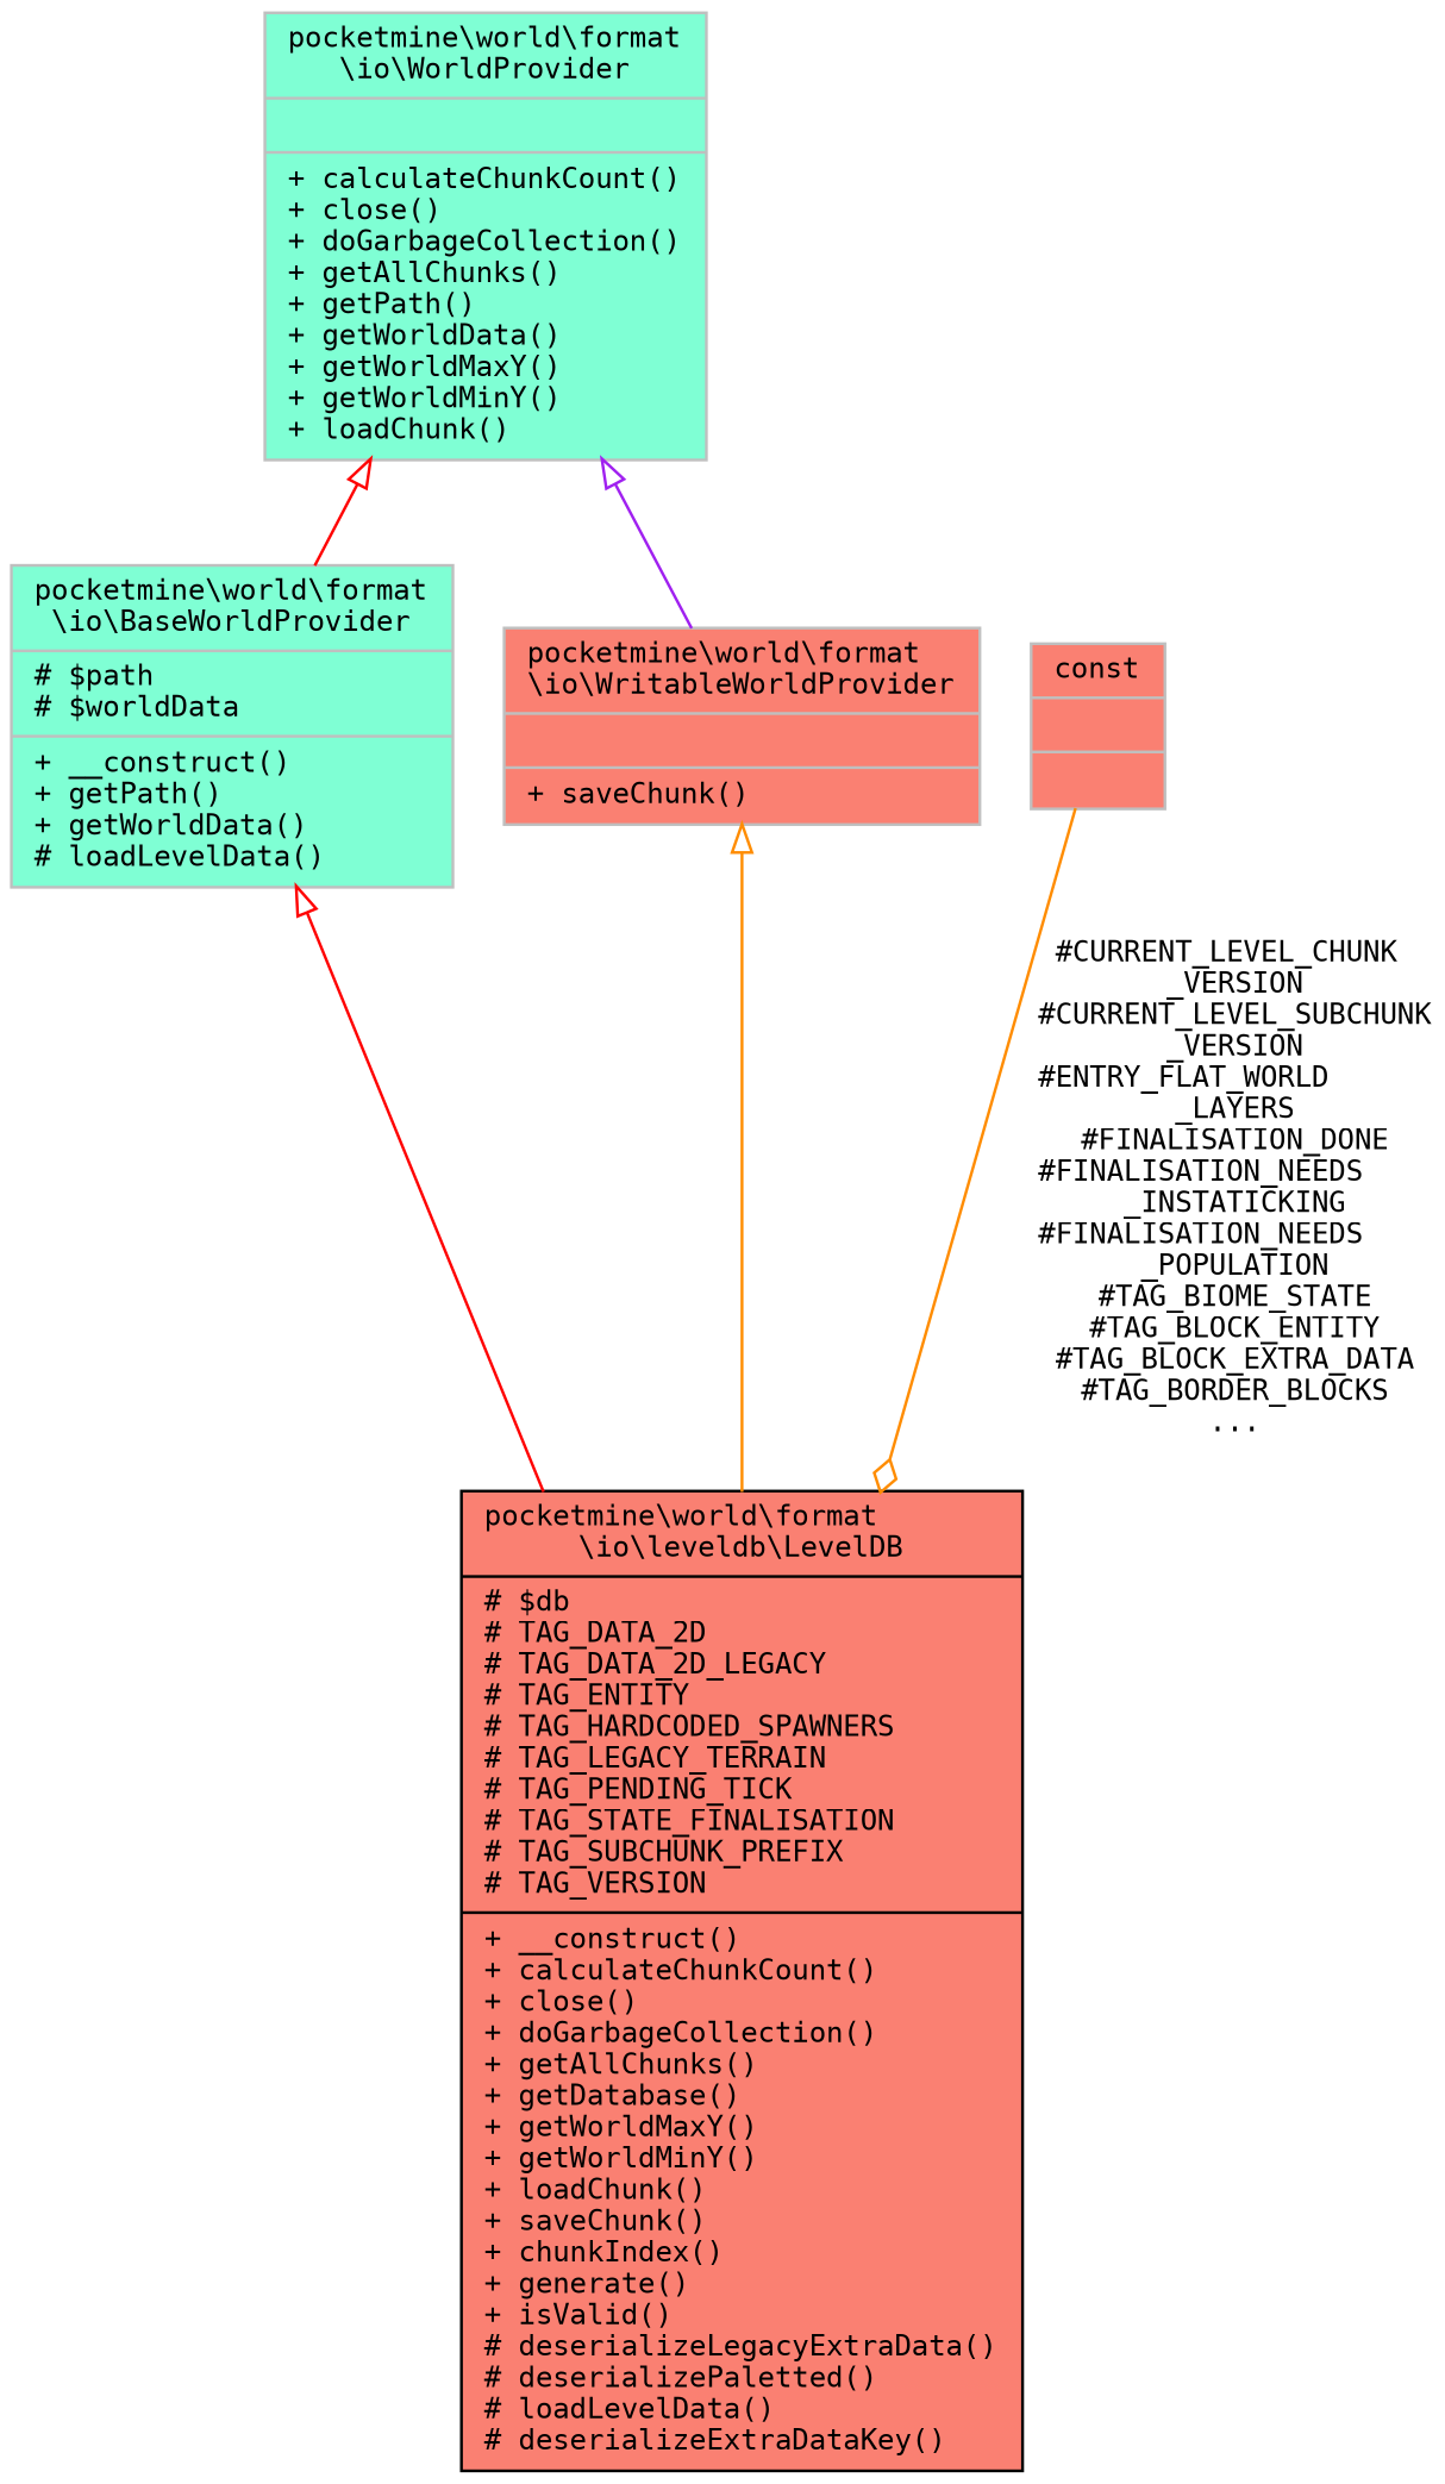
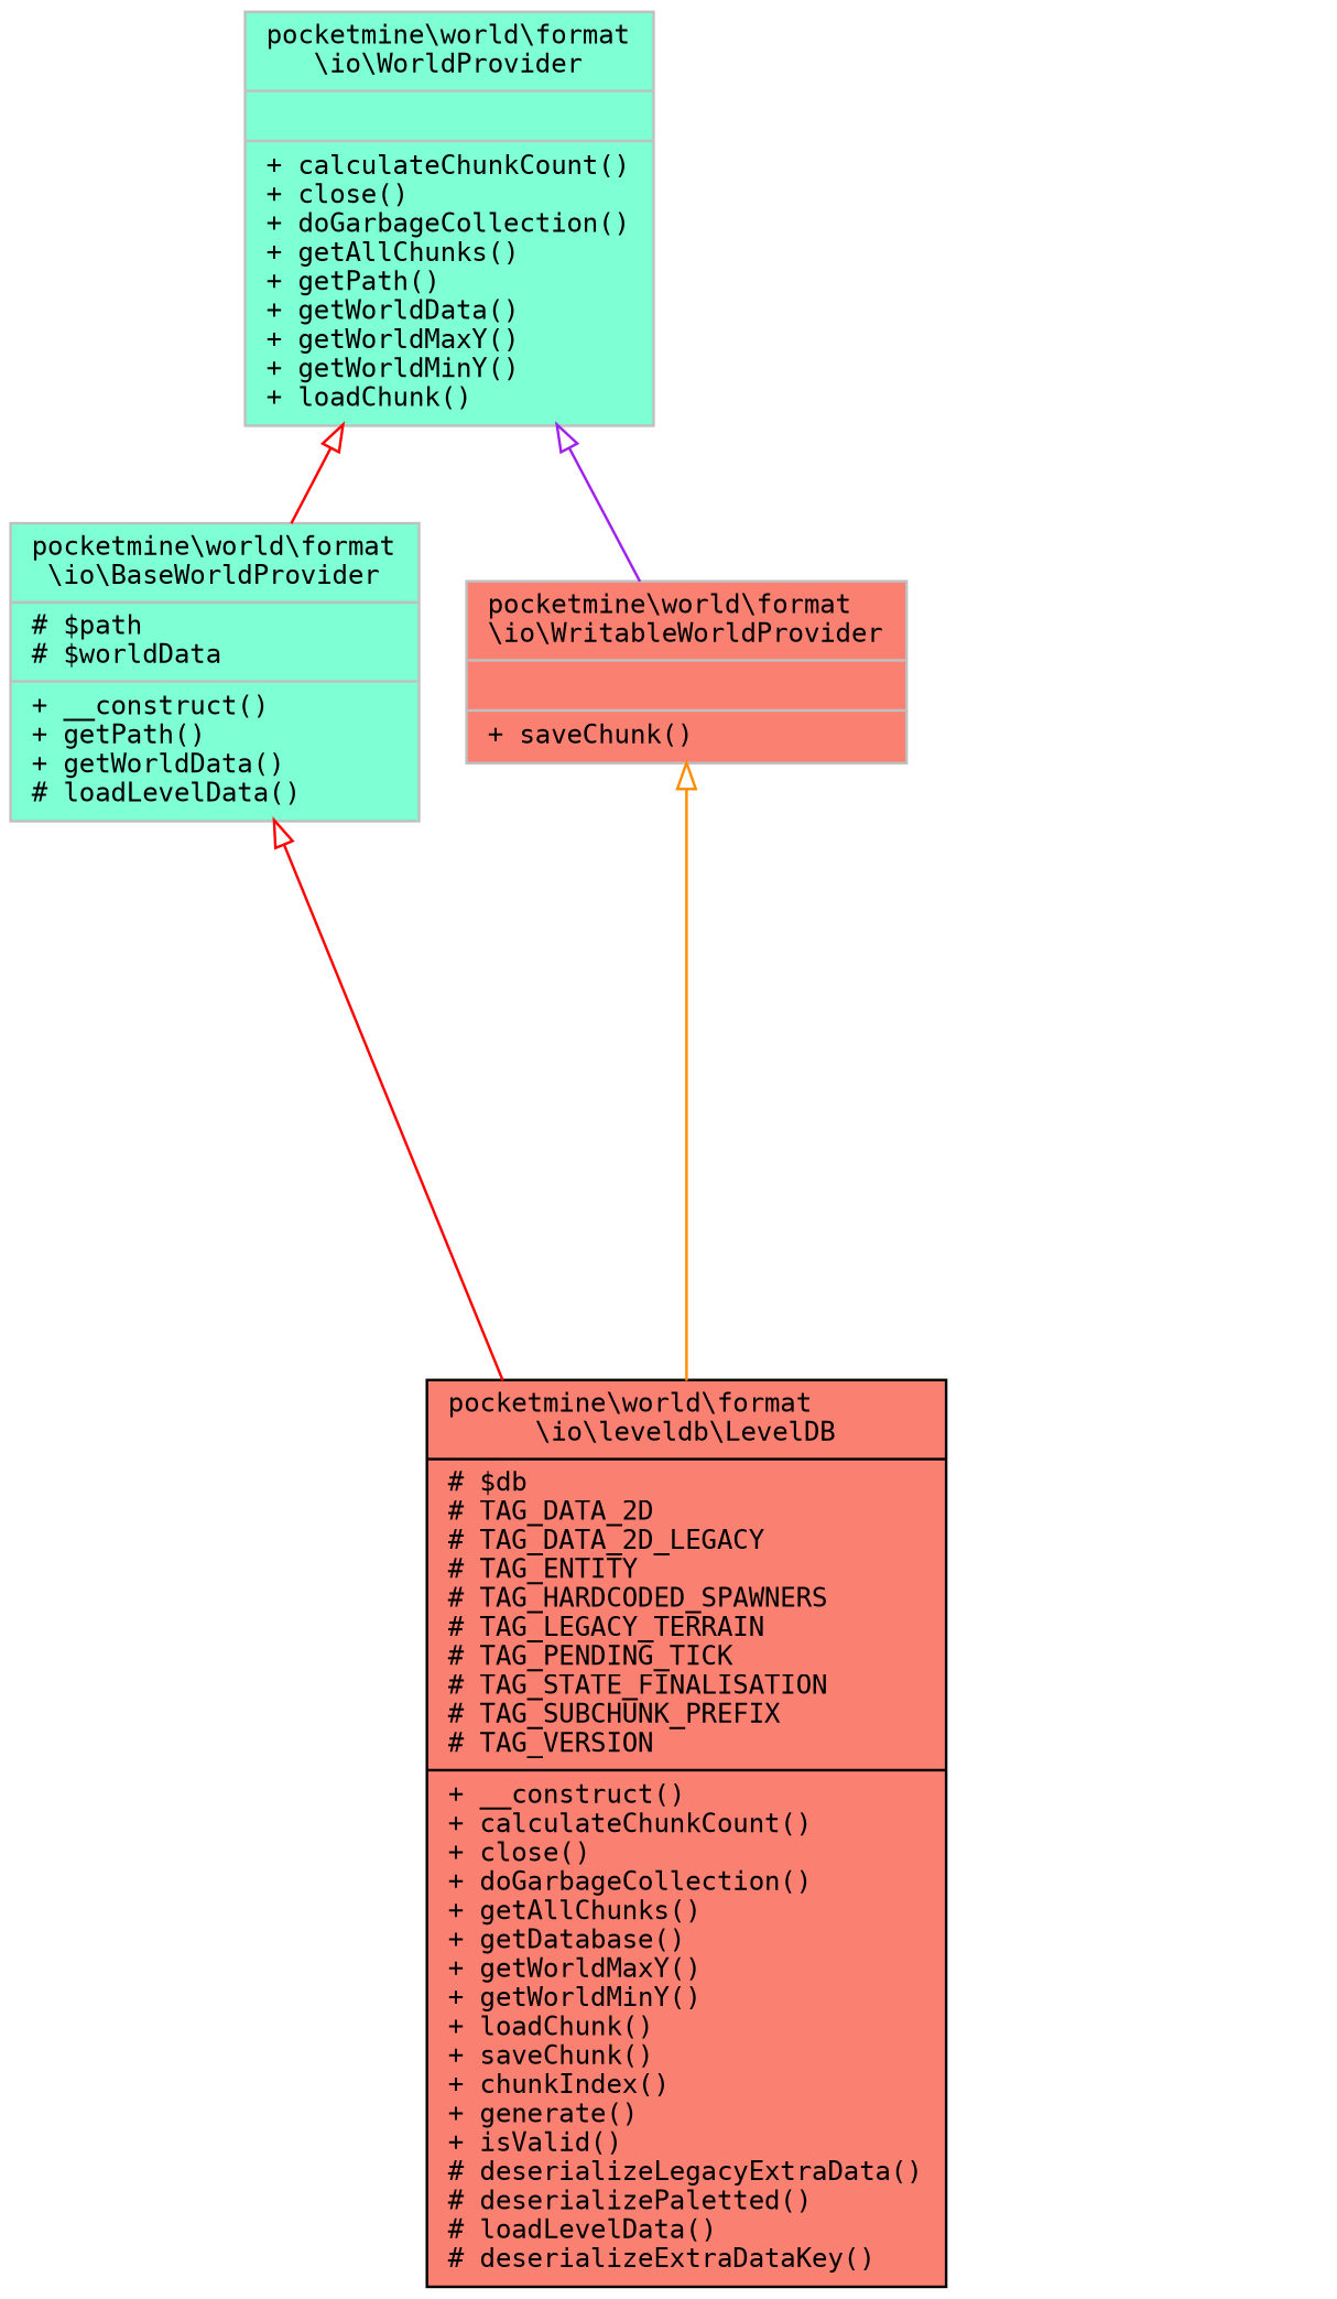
  digraph {
    fontname="DejaVu Sans Mono"
    node [color=grey75 fillcolor=salmon fontname="DejaVu Sans Mono" fontsize=10 shape=record style=filled]
    edge [arrowtail=onormal color=red dir=back fontname="DejaVu Sans Mono" fontsize=10 labelfontname=Helvetica labelfontsize=10 style=solid]
    n1 [color=black fontcolor=black height=0.2 label="{pocketmine\\world\\format\l\\io\\leveldb\\LevelDB\n|# $db\l# TAG_DATA_2D\l# TAG_DATA_2D_LEGACY\l# TAG_ENTITY\l# TAG_HARDCODED_SPAWNERS\l# TAG_LEGACY_TERRAIN\l# TAG_PENDING_TICK\l# TAG_STATE_FINALISATION\l# TAG_SUBCHUNK_PREFIX\l# TAG_VERSION\l|+ __construct()\l+ calculateChunkCount()\l+ close()\l+ doGarbageCollection()\l+ getAllChunks()\l+ getDatabase()\l+ getWorldMaxY()\l+ getWorldMinY()\l+ loadChunk()\l+ saveChunk()\l+ chunkIndex()\l+ generate()\l+ isValid()\l# deserializeLegacyExtraData()\l# deserializePaletted()\l# loadLevelData()\l# deserializeExtraDataKey()\l}" width=0.4]
    n2 [fillcolor=aquamarine height=0.2 label="{pocketmine\\world\\format\l\\io\\BaseWorldProvider\n|# $path\l# $worldData\l|+ __construct()\l+ getPath()\l+ getWorldData()\l# loadLevelData()\l}" width=0.4]
    n3 [fillcolor=aquamarine height=0.2 label="{pocketmine\\world\\format\l\\io\\WorldProvider\n||+ calculateChunkCount()\l+ close()\l+ doGarbageCollection()\l+ getAllChunks()\l+ getPath()\l+ getWorldData()\l+ getWorldMaxY()\l+ getWorldMinY()\l+ loadChunk()\l}" width=0.4]
    n4 [height=0.2 label="{pocketmine\\world\\format\l\\io\\WritableWorldProvider\n||+ saveChunk()\l}" width=0.4]
-   n5 [height=0.2 label="{const\n||}" width=0.4]
    n2 -> n1
    n3 -> n2
    n3 -> n4 [color=purple]
    n4 -> n1 [color=darkorange]
-   n5 -> n1 [arrowhead=odiamond color=darkorange label=" #CURRENT_LEVEL_CHUNK\l_VERSION\n#CURRENT_LEVEL_SUBCHUNK\l_VERSION\n#ENTRY_FLAT_WORLD\l_LAYERS\n#FINALISATION_DONE\n#FINALISATION_NEEDS\l_INSTATICKING\n#FINALISATION_NEEDS\l_POPULATION\n#TAG_BIOME_STATE\n#TAG_BLOCK_ENTITY\n#TAG_BLOCK_EXTRA_DATA\n#TAG_BORDER_BLOCKS\n..." arrowtail="" dir=""]
  }
